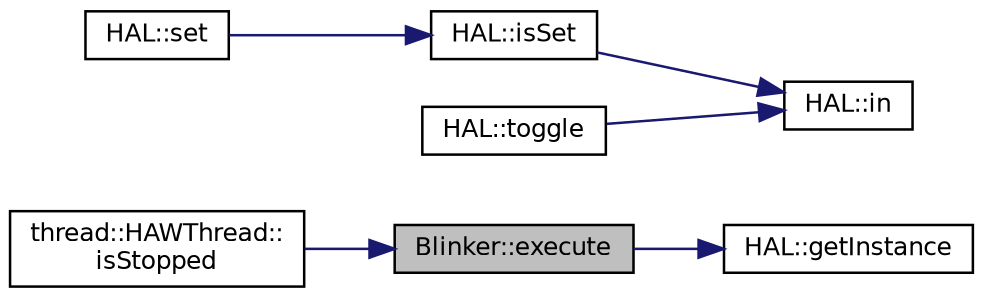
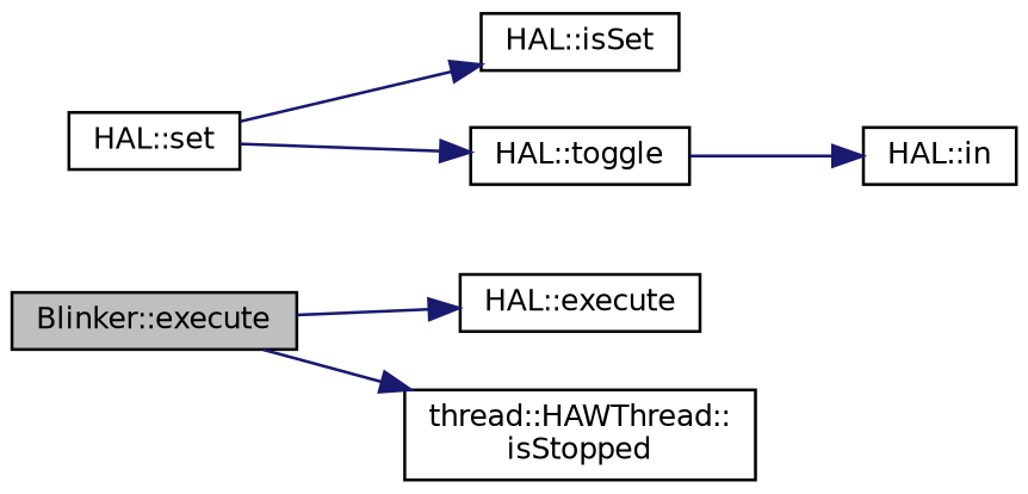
  digraph {
    rankdir=LR
    node [color=black fillcolor=white fontname=Helvetica fontsize=10 shape=record style=filled]
    edge [color=midnightblue fontname=Helvetica fontsize=10 labelfontname=Helvetica labelfontsize=10 style=solid]
    n1 [fillcolor=grey75 fontcolor=black height=0.2 label="Blinker::execute" width=0.4]
-   n2 [height=0.2 label="HAL::getInstance" width=0.4]
+   n2 [height=0.2 label="HAL::execute" width=0.4]
    n3 [height=0.2 label="thread::HAWThread::\lisStopped" width=0.4]
    n4 [height=0.2 label="HAL::set" width=0.4]
    n5 [height=0.2 label="HAL::isSet" width=0.4]
    n6 [height=0.2 label="HAL::toggle" width=0.4]
    n7 [height=0.2 label="HAL::in" width=0.4]
    n1 -> n2
-   n3 -> n1
+   n1 -> n3
    n4 -> n5
-   n5 -> n7
+   n4 -> n6
    n6 -> n7
  }
